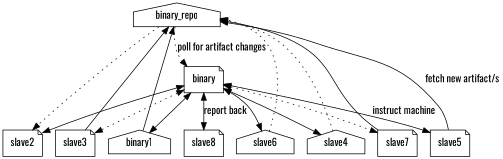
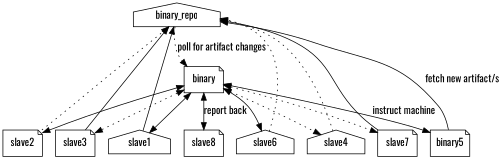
  digraph {
    fontname=Oswald
    node [fontname=Oswald shape=note]
    edge [fontname=Oswald style=solid]
    binary_repo [shape=house]
    n2 [label=binary]
-   slave1 [shape=house label=binary1]
+   slave1 [shape=house]
    slave2
    slave3
    slave4 [shape=house]
-   slave5
+   slave5 [label=binary5]
    slave6 [shape=house]
    slave7
    slave8
    binary_repo -> n2 [label="poll for artifact changes" style=dotted]
    n2 -> slave1 [dir=both]
    n2 -> slave2 [dir=both]
    n2 -> slave3 [dir=both style=dotted]
-   n2 -> slave4 [dir=both]
+   n2 -> slave4 [dir=both style=dotted]
    n2 -> slave5 [dir=both label="instruct machine"]
    n2 -> slave6 [dir=both]
    n2 -> slave7 [dir=both style=dotted]
    n2 -> slave8 [dir=both label="report back"]
    slave1 -> binary_repo
-   binary_repo -> slave2 [style=dotted]
+   slave2 -> binary_repo [style=dotted]
    slave3 -> binary_repo
    slave4 -> binary_repo [style=dotted]
    slave5 -> binary_repo [label="fetch new artifact/s"]
    slave6 -> binary_repo [style=dotted]
    slave7 -> binary_repo
  }
